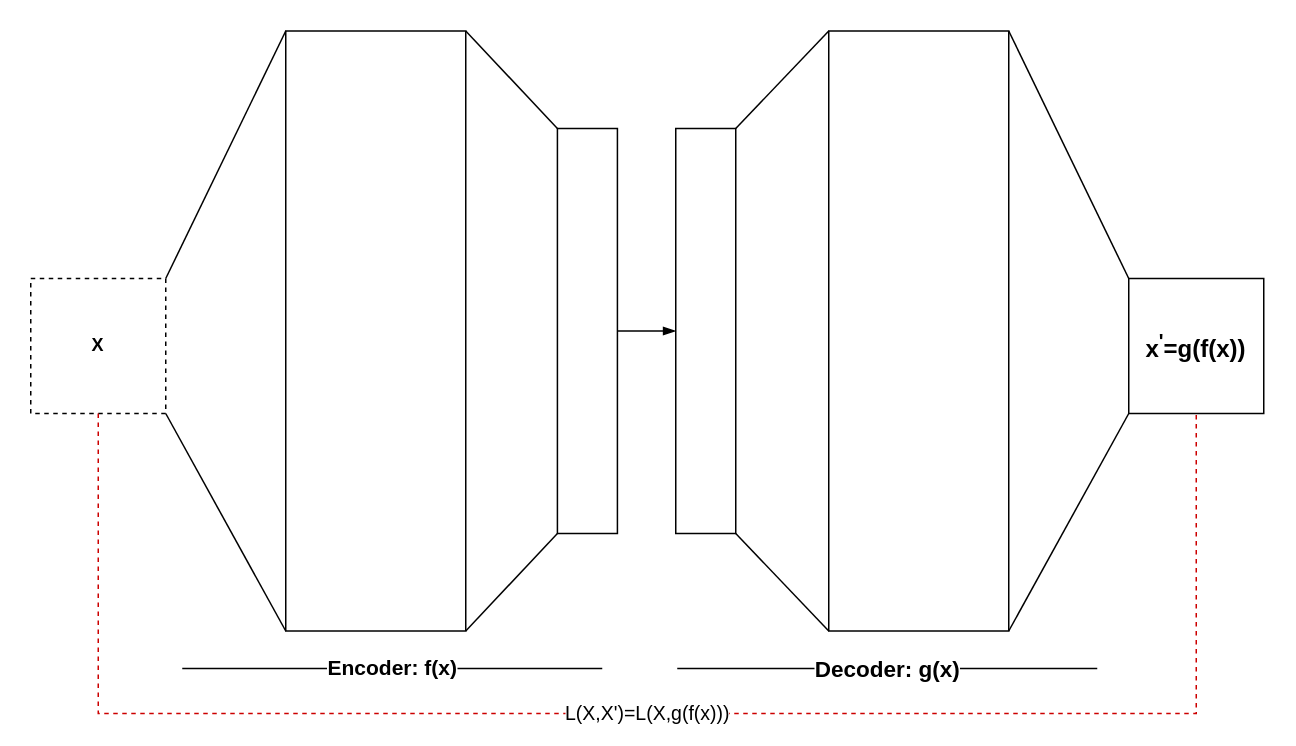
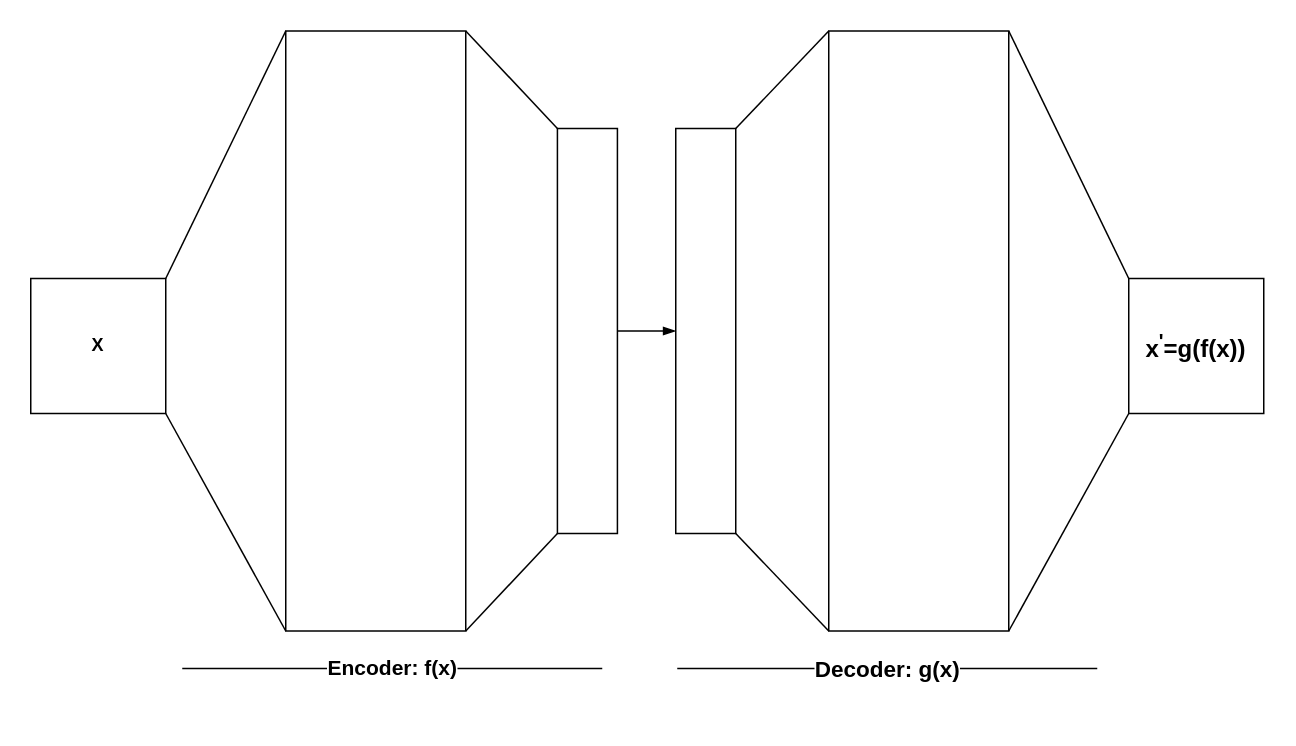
  <mxCell id="0" />
  <mxCell id="1" parent="0" />
  <mxCell id="2" style="edgeStyle=orthogonalEdgeStyle;rounded=0;orthogonalLoop=1;jettySize=auto;html=1;endArrow=blockThin;endFill=1;" parent="1" edge="1"><mxGeometry relative="1" as="geometry"><mxPoint x="352" y="230" as="targetPoint" /></mxGeometry></mxCell>
  <mxCell id="3" style="edgeStyle=orthogonalEdgeStyle;rounded=0;orthogonalLoop=1;jettySize=auto;html=1;endArrow=blockThin;endFill=1;" parent="1" edge="1"><mxGeometry relative="1" as="geometry"><mxPoint x="502" y="230" as="targetPoint" /></mxGeometry></mxCell>
  <mxCell id="4" value="" style="group" parent="1" vertex="1" connectable="0"><mxGeometry x="20" y="20" width="391.11" height="400" as="geometry" /></mxCell>
- <mxCell id="5" value="&lt;b&gt;X&lt;/b&gt;" style="rounded=0;whiteSpace=wrap;html=1;fillColor=none;dashed=1;" parent="4" vertex="1"><mxGeometry y="165" width="90" height="90" as="geometry" /></mxCell>
+ <mxCell id="5" value="&lt;b&gt;X&lt;/b&gt;" style="rounded=0;whiteSpace=wrap;html=1;fillColor=none;" parent="4" vertex="1"><mxGeometry y="165" width="90" height="90" as="geometry" /></mxCell>
  <mxCell id="6" value="" style="group" parent="4" vertex="1" connectable="0"><mxGeometry x="170" width="221.11" height="400" as="geometry" /></mxCell>
  <mxCell id="7" value="" style="rounded=0;whiteSpace=wrap;html=1;fillColor=none;" parent="6" vertex="1"><mxGeometry x="181.11" y="65" width="40" height="270" as="geometry" /></mxCell>
  <mxCell id="8" value="" style="endArrow=none;html=1;entryX=0;entryY=0;entryDx=0;entryDy=0;exitX=1;exitY=0;exitDx=0;exitDy=0;" parent="6" source="10" target="7" edge="1"><mxGeometry width="50" height="50" relative="1" as="geometry"><mxPoint x="119.999" y="147.5" as="sourcePoint" /><mxPoint x="181.11" y="235" as="targetPoint" /></mxGeometry></mxCell>
  <mxCell id="9" value="" style="endArrow=none;html=1;entryX=0;entryY=1;entryDx=0;entryDy=0;exitX=1;exitY=1;exitDx=0;exitDy=0;" parent="6" source="10" target="7" edge="1"><mxGeometry width="50" height="50" relative="1" as="geometry"><mxPoint x="141.11" y="252.5" as="sourcePoint" /><mxPoint x="181.11" y="235" as="targetPoint" /></mxGeometry></mxCell>
  <mxCell id="10" value="" style="rounded=0;whiteSpace=wrap;html=1;fillColor=none;fontColor=#007FFF;" parent="6" vertex="1"><mxGeometry width="120" height="400" as="geometry" /></mxCell>
  <mxCell id="11" value="" style="endArrow=none;html=1;strokeWidth=1;fontColor=#007FFF;entryX=0;entryY=0;entryDx=0;entryDy=0;exitX=1;exitY=0;exitDx=0;exitDy=0;" parent="4" source="5" target="10" edge="1"><mxGeometry width="50" height="50" relative="1" as="geometry"><mxPoint x="400" y="350" as="sourcePoint" /><mxPoint x="240" y="100" as="targetPoint" /></mxGeometry></mxCell>
  <mxCell id="12" value="" style="endArrow=none;html=1;strokeWidth=1;fontColor=#007FFF;exitX=1;exitY=1;exitDx=0;exitDy=0;entryX=0;entryY=1;entryDx=0;entryDy=0;" parent="4" source="5" target="10" edge="1"><mxGeometry width="50" height="50" relative="1" as="geometry"><mxPoint x="400" y="350" as="sourcePoint" /><mxPoint x="450" y="300" as="targetPoint" /></mxGeometry></mxCell>
  <mxCell id="13" style="edgeStyle=orthogonalEdgeStyle;rounded=0;orthogonalLoop=1;jettySize=auto;html=1;entryX=1;entryY=0.5;entryDx=0;entryDy=0;endArrow=blockThin;endFill=1;strokeColor=#000000;strokeWidth=1;fontColor=#007FFF;" parent="1" source="7" target="18" edge="1"><mxGeometry relative="1" as="geometry" /></mxCell>
  <mxCell id="14" value="&lt;b style=&quot;font-size: 14px;&quot;&gt;Encoder: f(x)&lt;/b&gt;" style="endArrow=none;html=1;strokeColor=#000000;strokeWidth=1;fontSize=14;" parent="1" edge="1"><mxGeometry width="50" height="50" relative="1" as="geometry"><mxPoint x="121" y="445" as="sourcePoint" /><mxPoint x="401" y="445" as="targetPoint" /></mxGeometry></mxCell>
  <mxCell id="15" value="&lt;b style=&quot;font-size: 15px;&quot;&gt;Decoder: g(x)&lt;/b&gt;" style="endArrow=none;html=1;strokeColor=#000000;strokeWidth=1;fontSize=15;" parent="1" edge="1"><mxGeometry width="50" height="50" relative="1" as="geometry"><mxPoint x="451" y="445" as="sourcePoint" /><mxPoint x="731" y="445" as="targetPoint" /></mxGeometry></mxCell>
  <mxCell id="16" value="&lt;b style=&quot;font-size: 16px&quot;&gt;x&lt;sup&gt;'&lt;/sup&gt;=g(f(x))&lt;/b&gt;" style="rounded=0;whiteSpace=wrap;html=1;fillColor=none;rotation=0;" parent="1" vertex="1"><mxGeometry x="752" y="185" width="90" height="90" as="geometry" /></mxCell>
  <mxCell id="17" value="" style="group;rotation=-180;" parent="1" vertex="1" connectable="0"><mxGeometry x="450" y="20" width="221.11" height="400" as="geometry" /></mxCell>
  <mxCell id="18" value="" style="rounded=0;whiteSpace=wrap;html=1;fillColor=none;rotation=-180;" parent="17" vertex="1"><mxGeometry y="65" width="40" height="270" as="geometry" /></mxCell>
  <mxCell id="19" value="" style="endArrow=none;html=1;entryX=0;entryY=0;entryDx=0;entryDy=0;exitX=1;exitY=0;exitDx=0;exitDy=0;" parent="17" source="21" target="18" edge="1"><mxGeometry width="50" height="50" relative="1" as="geometry"><mxPoint x="102" y="252" as="sourcePoint" /><mxPoint x="40" y="165" as="targetPoint" /></mxGeometry></mxCell>
  <mxCell id="20" value="" style="endArrow=none;html=1;entryX=0;entryY=1;entryDx=0;entryDy=0;exitX=1;exitY=1;exitDx=0;exitDy=0;" parent="17" source="21" target="18" edge="1"><mxGeometry width="50" height="50" relative="1" as="geometry"><mxPoint x="80" y="147" as="sourcePoint" /><mxPoint x="40" y="165" as="targetPoint" /></mxGeometry></mxCell>
  <mxCell id="21" value="" style="rounded=0;whiteSpace=wrap;html=1;fillColor=none;fontColor=#007FFF;rotation=-180;" parent="17" vertex="1"><mxGeometry x="102" width="120" height="400" as="geometry" /></mxCell>
  <mxCell id="22" value="" style="endArrow=none;html=1;strokeWidth=1;fontColor=#007FFF;entryX=0;entryY=0;entryDx=0;entryDy=0;exitX=0;exitY=1;exitDx=0;exitDy=0;" parent="1" source="16" target="21" edge="1"><mxGeometry width="50" height="50" relative="1" as="geometry"><mxPoint x="442" y="70" as="sourcePoint" /><mxPoint x="602" y="320" as="targetPoint" /></mxGeometry></mxCell>
  <mxCell id="23" value="" style="endArrow=none;html=1;strokeWidth=1;fontColor=#007FFF;exitX=0;exitY=0;exitDx=0;exitDy=0;entryX=0;entryY=1;entryDx=0;entryDy=0;" parent="1" source="16" target="21" edge="1"><mxGeometry width="50" height="50" relative="1" as="geometry"><mxPoint x="442" y="70" as="sourcePoint" /><mxPoint x="392" y="120" as="targetPoint" /></mxGeometry></mxCell>
- <mxCell id="24" value="&lt;font style=&quot;font-size: 13px;&quot;&gt;L(X,X')=L(X,g(f(x)))&lt;/font&gt;" style="edgeStyle=orthogonalEdgeStyle;rounded=0;orthogonalLoop=1;jettySize=auto;html=1;entryX=0.5;entryY=1;entryDx=0;entryDy=0;endArrow=none;endFill=0;strokeWidth=1;exitX=0.5;exitY=1;exitDx=0;exitDy=0;dashed=1;strokeColor=#CC0000;fontSize=13;" parent="1" source="5" target="16" edge="1"><mxGeometry relative="1" as="geometry"><Array as="points"><mxPoint x="65" y="475" /><mxPoint x="797" y="475" /></Array></mxGeometry></mxCell>
